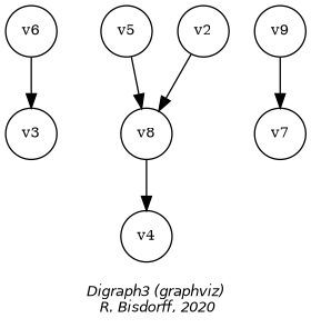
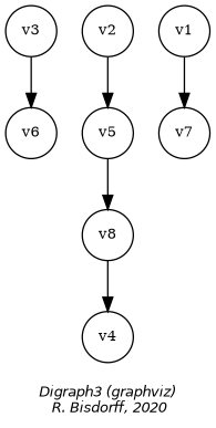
  digraph {
    fontname="Helvetica-Oblique"
    fontsize=10
    label="\nDigraph3 (graphviz)\n R. Bisdorff, 2020"
    ordering=out
    node [fontsize=10 shape=circle]
    edge [color=black style="setlinewidth(1)"]
    n1 [label=v3]
    n2 [label=v4]
    n3 [label=v7]
    n4 [label=v8]
-   n5 [label=v9]
+   n5 [label=v1]
    n6 [label=v5]
    n7 [label=v6]
    n8 [label=v2]
    subgraph sub_1 {
      rank=0
      n1
      n2
      n3
      n4
    }
    subgraph sub_2 {
      rank=1
      n5
      n6
      n7
    }
    subgraph sub_3 {
      rank=2
      n8
    }
    n4 -> n2
    n5 -> n3
    n6 -> n4
-   n7 -> n1
-   n8 -> n4
+   n1 -> n7
+   n8 -> n6
  }
